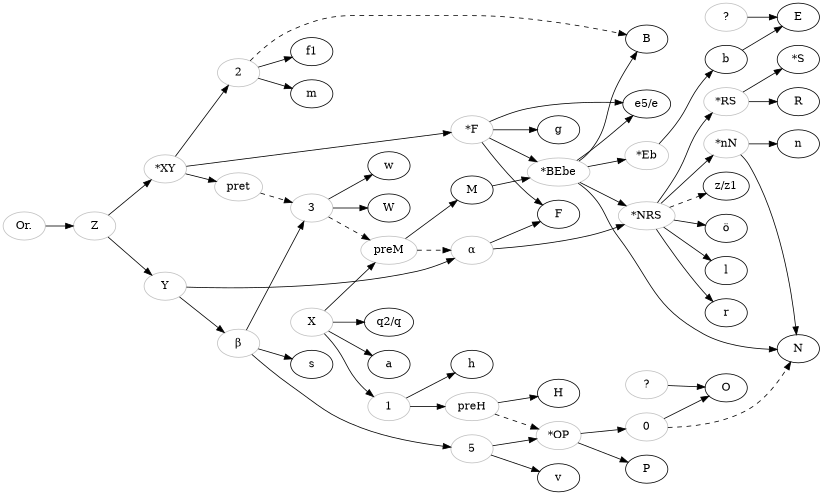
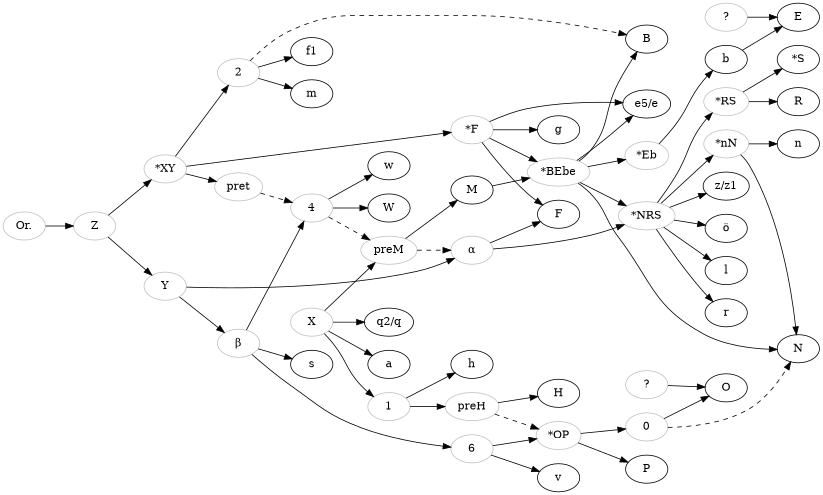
  digraph {
    rankdir=LR
    n1 [color=grey label="Or."]
    n2 [color=grey label=Z]
    n3 [color=grey label="*XY"]
    Y [color=grey]
    X [color=grey]
    1 [color=grey]
    n7 [label="q2/q"]
    preM [color=grey]
    a
    2 [color=grey]
    n11 [color=grey label="*F"]
    pret [color=grey]
    n13 [color=grey label="α"]
    n14 [color=grey label="β"]
    preH [color=grey]
    h
    M
    n18 [label=f1]
    m
    B
    n21 [color=grey label="*BEbe"]
    n22 [label="e5/e"]
    F
    g
-   4 [color=grey label=3]
+   4 [color=grey]
    n26 [color=grey label="*NRS"]
-   5 [color=grey]
+   5 [color=grey label=6]
    s
    n29 [color=grey label="*OP"]
    H
    n31 [color=grey label="*Eb"]
    N
    n33 [color=grey label="*nN"]
    n34 [label="z/z1"]
    n35 [label="ö"]
    n36 [color=grey label="*RS"]
    l
    r
    w
    W
    v
    b
    E
    n44 [color=grey label="?"]
    n
    n46 [label="*S"]
    R
    n48 [color=grey label=0]
    P
    O
    n51 [color=grey label="?"]
    n1 -> n2
    n2 -> n3
    n2 -> Y
    n3 -> 2
    n3 -> n11
    n3 -> pret
    Y -> n13
    Y -> n14
    X -> 1
    X -> n7
    X -> preM
    X -> a
    1 -> preH
    1 -> h
    preM -> n13 [style=dashed]
    preM -> M
    2 -> n18
    2 -> m
    2 -> B [style=dashed]
    n11 -> n21
    n11 -> n22
    n11 -> F
    n11 -> g
    pret -> 4 [style=dashed]
    n13 -> F
    n13 -> n26
    n14 -> 4
    n14 -> 5
    n14 -> s
    preH -> n29 [style=dashed]
    preH -> H
    M -> n21
    n21 -> B
    n21 -> n22
    n21 -> n26
    n21 -> n31
    n21 -> N
    4 -> preM [style=dashed]
    4 -> w
    4 -> W
    n26 -> n33
-   n26 -> n34 [style=dashed]
+   n26 -> n34
    n26 -> n35
    n26 -> n36
    n26 -> l
    n26 -> r
    5 -> n29
    5 -> v
    n29 -> n48
    n29 -> P
    n31 -> b
    n33 -> N
    n33 -> n
    n36 -> n46
    n36 -> R
    b -> E
    n44 -> E
    n48 -> N [style=dashed]
    n48 -> O
    n51 -> O
  }
